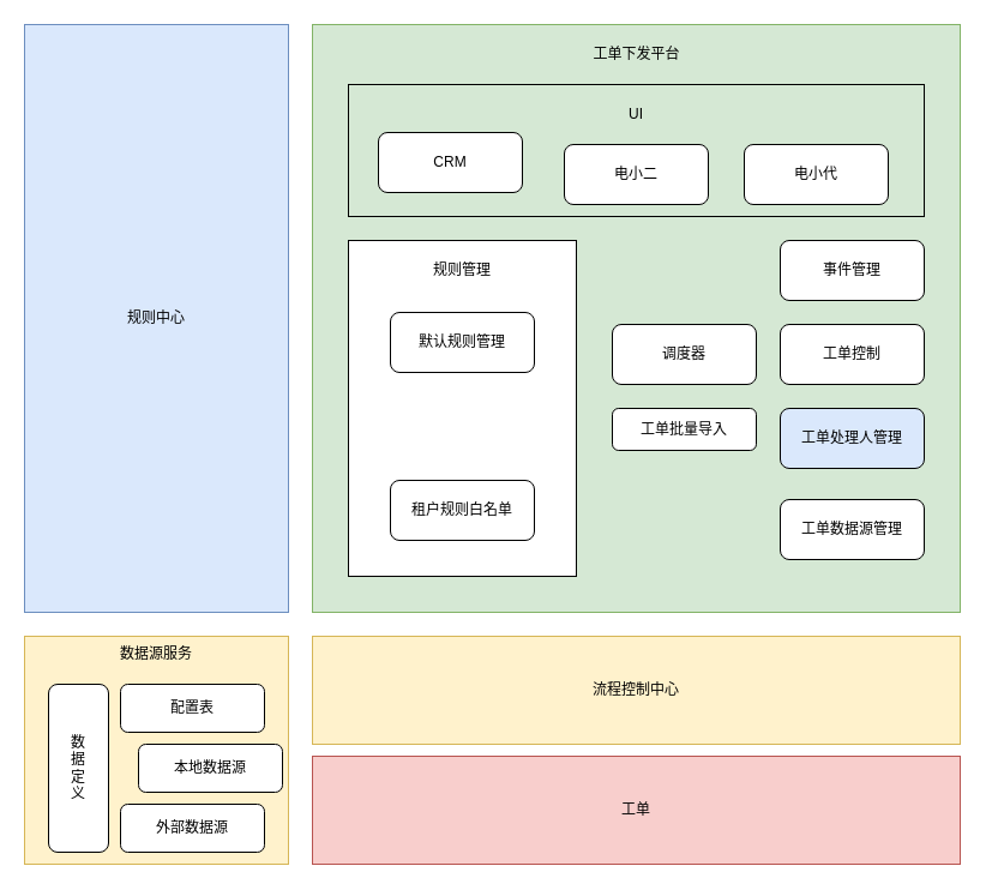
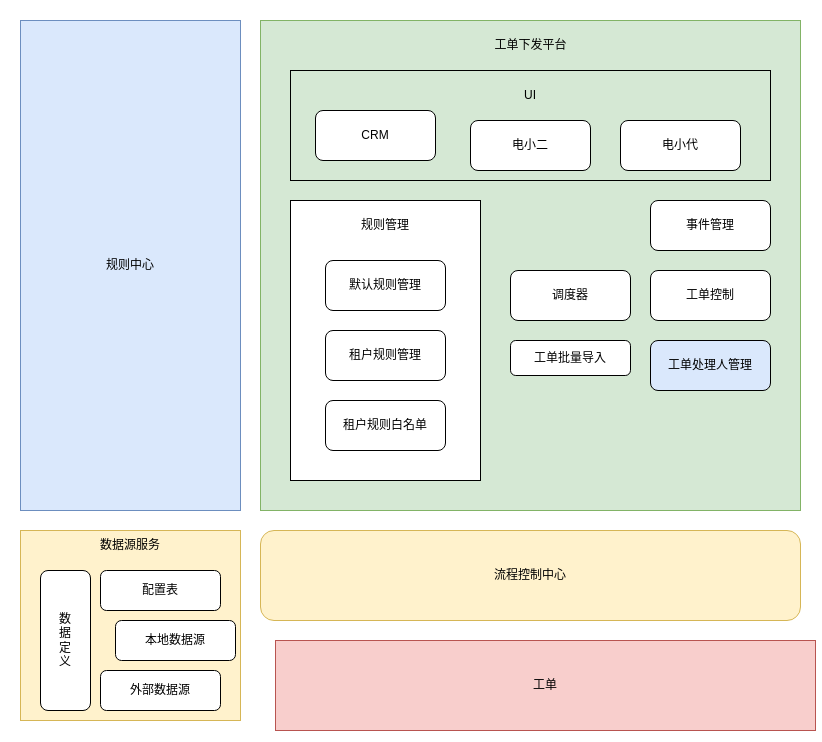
  <mxCell id="0" />
  <mxCell id="1" parent="0" />
  <mxCell id="2" value="" style="rounded=0;whiteSpace=wrap;html=1;fillColor=#d5e8d4;strokeColor=#82b366;" vertex="1" parent="1"><mxGeometry x="260" y="20" width="540" height="490" as="geometry" /></mxCell>
  <mxCell id="3" value="" style="rounded=0;whiteSpace=wrap;html=1;fillColor=none;" vertex="1" parent="1"><mxGeometry x="290" y="70" width="480" height="110" as="geometry" /></mxCell>
  <mxCell id="4" value="规则中心" style="rounded=0;whiteSpace=wrap;html=1;fillColor=#dae8fc;strokeColor=#6c8ebf;" vertex="1" parent="1"><mxGeometry x="20" y="20" width="220" height="490" as="geometry" /></mxCell>
  <mxCell id="5" value="" style="rounded=0;whiteSpace=wrap;html=1;fillColor=#fff2cc;strokeColor=#d6b656;" vertex="1" parent="1"><mxGeometry x="20" y="530" width="220" height="190" as="geometry" /></mxCell>
- <mxCell id="6" value="流程控制中心" style="rounded=0;whiteSpace=wrap;html=1;fillColor=#fff2cc;strokeColor=#d6b656;" vertex="1" parent="1"><mxGeometry x="260" y="530" width="540" height="90" as="geometry" /></mxCell>
- <mxCell id="7" value="工单" style="rounded=0;whiteSpace=wrap;html=1;fillColor=#f8cecc;strokeColor=#b85450;" vertex="1" parent="1"><mxGeometry x="260" y="630" width="540" height="90" as="geometry" /></mxCell>
+ <mxCell id="6" value="流程控制中心" style="whiteSpace=wrap;html=1;fillColor=#fff2cc;strokeColor=#d6b656;rounded=1;" vertex="1" parent="1"><mxGeometry x="260" y="530" width="540" height="90" as="geometry" /></mxCell>
+ <mxCell id="7" value="工单" style="rounded=0;whiteSpace=wrap;html=1;fillColor=#f8cecc;strokeColor=#b85450;" vertex="1" parent="1"><mxGeometry x="275" y="640" width="540" height="90" as="geometry" /></mxCell>
  <mxCell id="8" value="" style="rounded=0;whiteSpace=wrap;html=1;" vertex="1" parent="1"><mxGeometry x="290" y="200" width="190" height="280" as="geometry" /></mxCell>
+ <mxCell id="9" value="租户规则管理" style="rounded=1;whiteSpace=wrap;html=1;" vertex="1" parent="1"><mxGeometry x="325" y="330" width="120" height="50" as="geometry" /></mxCell>
  <mxCell id="10" value="规则管理" style="text;html=1;strokeColor=none;fillColor=none;align=center;verticalAlign=middle;whiteSpace=wrap;rounded=0;" vertex="1" parent="1"><mxGeometry x="355" y="210" width="60" height="30" as="geometry" /></mxCell>
  <mxCell id="11" value="默认规则管理" style="rounded=1;whiteSpace=wrap;html=1;" vertex="1" parent="1"><mxGeometry x="325" y="260" width="120" height="50" as="geometry" /></mxCell>
  <mxCell id="12" value="租户规则白名单" style="rounded=1;whiteSpace=wrap;html=1;" vertex="1" parent="1"><mxGeometry x="325" y="400" width="120" height="50" as="geometry" /></mxCell>
  <mxCell id="13" value="CRM" style="rounded=1;whiteSpace=wrap;html=1;" vertex="1" parent="1"><mxGeometry x="315" y="110" width="120" height="50" as="geometry" /></mxCell>
  <mxCell id="14" value="电小二" style="rounded=1;whiteSpace=wrap;html=1;" vertex="1" parent="1"><mxGeometry x="470" y="120" width="120" height="50" as="geometry" /></mxCell>
  <mxCell id="15" value="电小代" style="rounded=1;whiteSpace=wrap;html=1;" vertex="1" parent="1"><mxGeometry x="620" y="120" width="120" height="50" as="geometry" /></mxCell>
  <mxCell id="16" value="事件管理" style="rounded=1;whiteSpace=wrap;html=1;" vertex="1" parent="1"><mxGeometry x="650" y="200" width="120" height="50" as="geometry" /></mxCell>
- <mxCell id="17" value="工单数据源管理" style="rounded=1;whiteSpace=wrap;html=1;" vertex="1" parent="1"><mxGeometry x="650" y="416" width="120" height="50" as="geometry" /></mxCell>
  <mxCell id="18" value="调度器" style="rounded=1;whiteSpace=wrap;html=1;" vertex="1" parent="1"><mxGeometry x="510" y="270" width="120" height="50" as="geometry" /></mxCell>
  <mxCell id="19" value="工单批量导入" style="rounded=1;whiteSpace=wrap;html=1;" vertex="1" parent="1"><mxGeometry x="510" y="340" width="120" height="35" as="geometry" /></mxCell>
  <mxCell id="20" value="工单下发平台" style="text;html=1;strokeColor=none;fillColor=none;align=center;verticalAlign=middle;whiteSpace=wrap;rounded=0;" vertex="1" parent="1"><mxGeometry x="461" y="20" width="139" height="50" as="geometry" /></mxCell>
  <mxCell id="21" value="数据源服务" style="text;html=1;strokeColor=none;fillColor=none;align=center;verticalAlign=middle;whiteSpace=wrap;rounded=0;" vertex="1" parent="1"><mxGeometry x="85" y="530" width="90" height="30" as="geometry" /></mxCell>
  <mxCell id="22" value="配置表" style="rounded=1;whiteSpace=wrap;html=1;" vertex="1" parent="1"><mxGeometry x="100" y="570" width="120" height="40" as="geometry" /></mxCell>
  <mxCell id="23" value="本地数据源" style="rounded=1;whiteSpace=wrap;html=1;" vertex="1" parent="1"><mxGeometry x="115" y="620" width="120" height="40" as="geometry" /></mxCell>
  <mxCell id="24" value="外部数据源" style="rounded=1;whiteSpace=wrap;html=1;" vertex="1" parent="1"><mxGeometry x="100" y="670" width="120" height="40" as="geometry" /></mxCell>
  <mxCell id="25" value="数&lt;br&gt;据&lt;br&gt;定&lt;br&gt;义" style="rounded=1;whiteSpace=wrap;html=1;" vertex="1" parent="1"><mxGeometry x="40" y="570" width="50" height="140" as="geometry" /></mxCell>
  <mxCell id="26" value="工单处理人管理" style="rounded=1;whiteSpace=wrap;html=1;fillColor=#dae8fc;" vertex="1" parent="1"><mxGeometry x="650" y="340" width="120" height="50" as="geometry" /></mxCell>
  <mxCell id="27" value="工单控制" style="rounded=1;whiteSpace=wrap;html=1;" vertex="1" parent="1"><mxGeometry x="650" y="270" width="120" height="50" as="geometry" /></mxCell>
  <mxCell id="28" value="UI" style="text;html=1;strokeColor=none;fillColor=none;align=center;verticalAlign=middle;whiteSpace=wrap;rounded=0;" vertex="1" parent="1"><mxGeometry x="500" y="80" width="60" height="30" as="geometry" /></mxCell>
